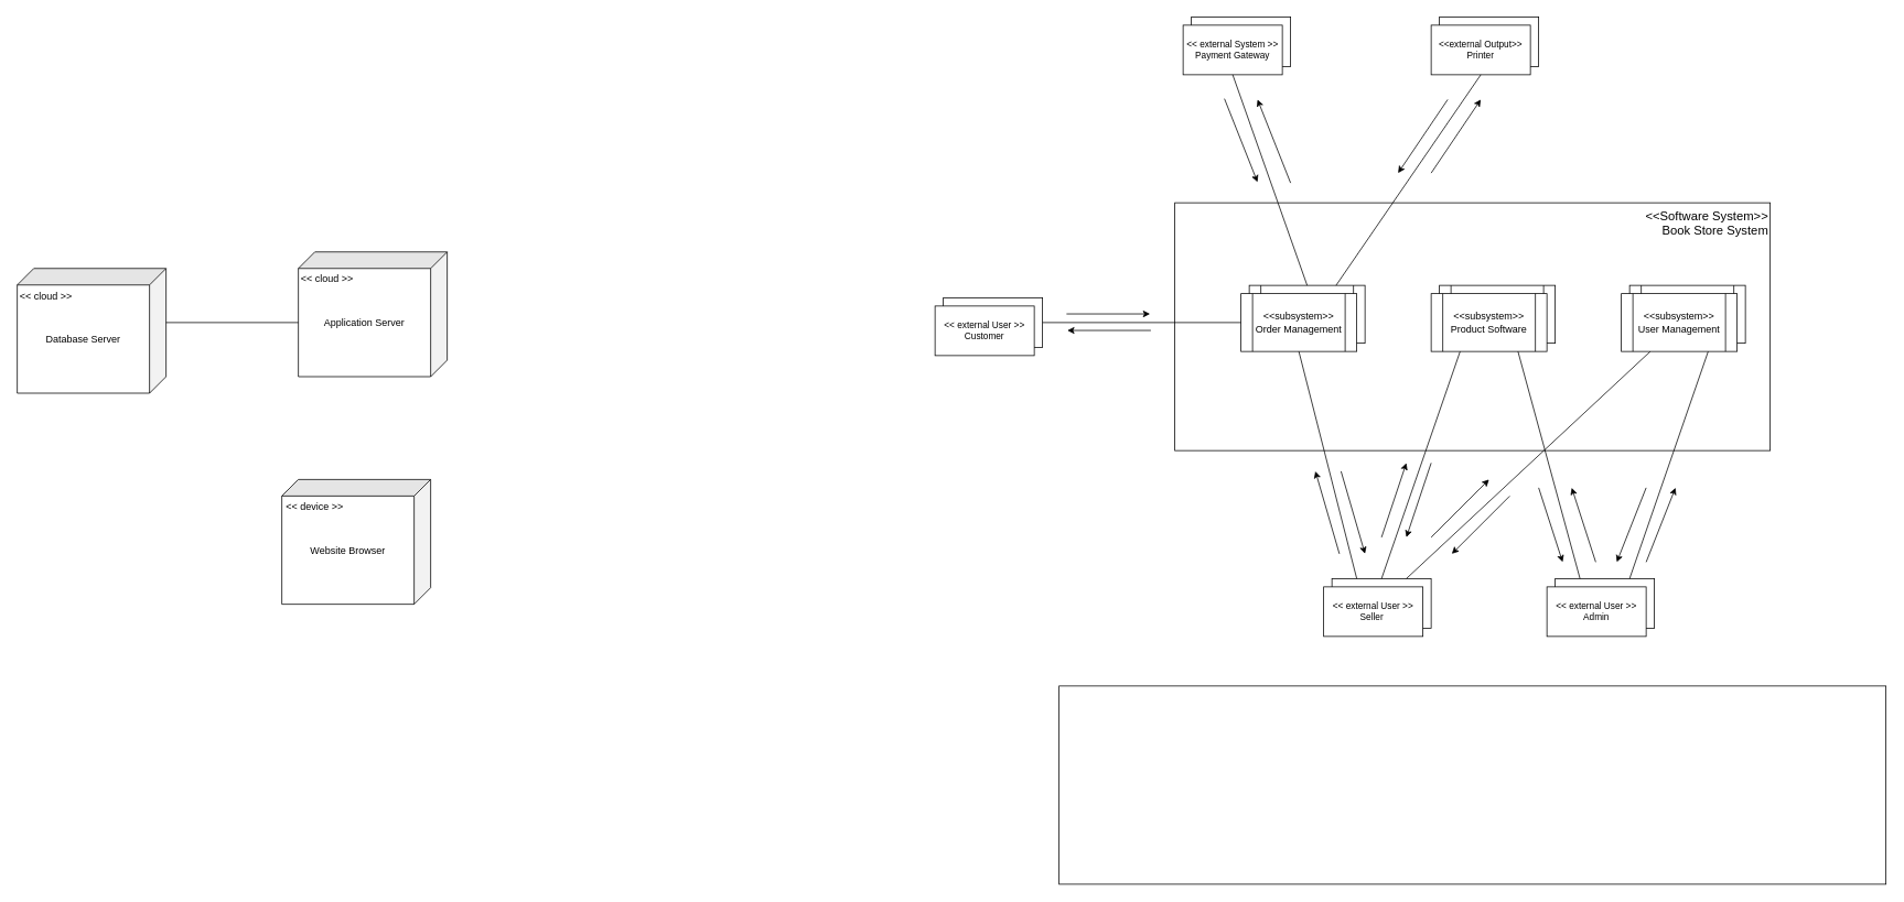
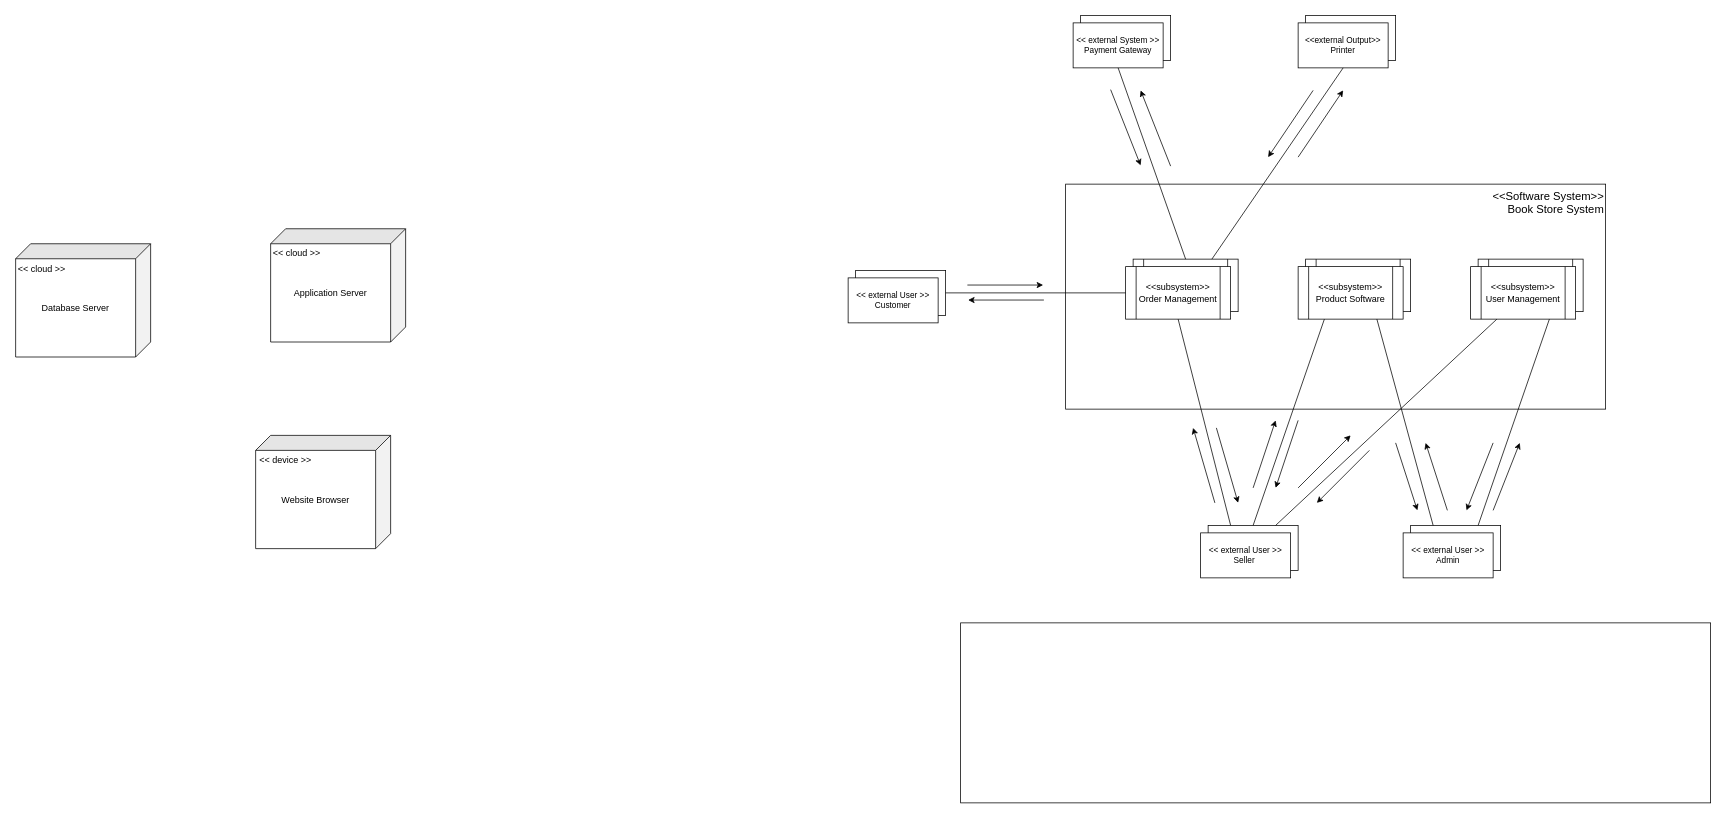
  <mxCell id="0" />
  <mxCell id="1" parent="0" />
  <mxCell id="2" value="&lt;font style=&quot;font-size: 15px;&quot;&gt;&amp;lt;&amp;lt;Software System&amp;gt;&amp;gt;&lt;/font&gt;&lt;div style=&quot;font-size: 15px;&quot;&gt;&lt;font style=&quot;font-size: 15px;&quot;&gt;Book Store System&lt;/font&gt;&lt;/div&gt;" style="rounded=0;whiteSpace=wrap;html=1;align=right;labelPosition=center;verticalLabelPosition=middle;verticalAlign=top;textDirection=ltr;fontSize=10;" vertex="1" parent="1"><mxGeometry x="1420" y="245" width="720" height="300" as="geometry" /></mxCell>
  <mxCell id="3" value="&lt;font style=&quot;font-size: 12px;&quot;&gt;&amp;lt;&amp;lt;subsystem&amp;gt;&amp;gt;&lt;/font&gt;&lt;div style=&quot;font-size: 12px;&quot;&gt;Order Management&lt;/div&gt;" style="shape=process;whiteSpace=wrap;html=1;backgroundOutline=1;fontSize=12;horizontal=1;" vertex="1" parent="1"><mxGeometry x="1510" y="345" width="140" height="70" as="geometry" /></mxCell>
  <mxCell id="4" value="&lt;font style=&quot;font-size: 12px;&quot;&gt;&amp;lt;&amp;lt;subsystem&amp;gt;&amp;gt;&lt;/font&gt;&lt;div style=&quot;font-size: 12px;&quot;&gt;Order Management&lt;/div&gt;" style="shape=process;whiteSpace=wrap;html=1;backgroundOutline=1;fontSize=12;" vertex="1" parent="1"><mxGeometry x="1500" y="355" width="140" height="70" as="geometry" /></mxCell>
  <mxCell id="5" value="&lt;font style=&quot;font-size: 12px;&quot;&gt;&amp;lt;&amp;lt;subsystem&amp;gt;&amp;gt;&lt;/font&gt;&lt;div style=&quot;font-size: 12px;&quot;&gt;Order Management&lt;/div&gt;" style="shape=process;whiteSpace=wrap;html=1;backgroundOutline=1;fontSize=12;horizontal=1;" vertex="1" parent="1"><mxGeometry x="1740" y="345" width="140" height="70" as="geometry" /></mxCell>
  <mxCell id="6" value="&lt;font style=&quot;font-size: 12px;&quot;&gt;&amp;lt;&amp;lt;subsystem&amp;gt;&amp;gt;&lt;/font&gt;&lt;div style=&quot;font-size: 12px;&quot;&gt;Product Software&lt;/div&gt;" style="shape=process;whiteSpace=wrap;html=1;backgroundOutline=1;fontSize=12;" vertex="1" parent="1"><mxGeometry x="1730" y="355" width="140" height="70" as="geometry" /></mxCell>
  <mxCell id="7" value="&lt;font style=&quot;font-size: 12px;&quot;&gt;&amp;lt;&amp;lt;subsystem&amp;gt;&amp;gt;&lt;/font&gt;&lt;div style=&quot;font-size: 12px;&quot;&gt;Order Management&lt;/div&gt;" style="shape=process;whiteSpace=wrap;html=1;backgroundOutline=1;fontSize=12;horizontal=1;" vertex="1" parent="1"><mxGeometry x="1970" y="345" width="140" height="70" as="geometry" /></mxCell>
  <mxCell id="8" value="&lt;font style=&quot;font-size: 12px;&quot;&gt;&amp;lt;&amp;lt;subsystem&amp;gt;&amp;gt;&lt;/font&gt;&lt;div style=&quot;font-size: 12px;&quot;&gt;User Management&lt;/div&gt;" style="shape=process;whiteSpace=wrap;html=1;backgroundOutline=1;fontSize=12;" vertex="1" parent="1"><mxGeometry x="1960" y="355" width="140" height="70" as="geometry" /></mxCell>
  <mxCell id="9" value="" style="rounded=0;whiteSpace=wrap;html=1;fontSize=11;" vertex="1" parent="1"><mxGeometry x="1440" y="20" width="120" height="60" as="geometry" /></mxCell>
  <mxCell id="10" value="&amp;lt;&amp;lt; external System &amp;gt;&amp;gt;&lt;div style=&quot;font-size: 11px;&quot;&gt;Payment Gateway&lt;/div&gt;" style="rounded=0;whiteSpace=wrap;html=1;fontSize=11;" vertex="1" parent="1"><mxGeometry x="1430" y="30" width="120" height="60" as="geometry" /></mxCell>
  <mxCell id="11" value="" style="rounded=0;whiteSpace=wrap;html=1;fontSize=11;" vertex="1" parent="1"><mxGeometry x="1740" y="20" width="120" height="60" as="geometry" /></mxCell>
  <mxCell id="12" value="&amp;lt;&amp;lt;external Output&amp;gt;&amp;gt;&lt;div style=&quot;font-size: 11px;&quot;&gt;Printer&lt;/div&gt;" style="rounded=0;whiteSpace=wrap;html=1;fontSize=11;" vertex="1" parent="1"><mxGeometry x="1730" y="30" width="120" height="60" as="geometry" /></mxCell>
  <mxCell id="13" value="" style="rounded=0;whiteSpace=wrap;html=1;fontSize=11;" vertex="1" parent="1"><mxGeometry x="1610" y="700" width="120" height="60" as="geometry" /></mxCell>
  <mxCell id="14" value="&amp;lt;&amp;lt; external User &amp;gt;&amp;gt;&lt;div style=&quot;font-size: 11px;&quot;&gt;Seller&amp;nbsp;&lt;/div&gt;" style="rounded=0;whiteSpace=wrap;html=1;fontSize=11;" vertex="1" parent="1"><mxGeometry x="1600" y="710" width="120" height="60" as="geometry" /></mxCell>
  <mxCell id="15" value="" style="rounded=0;whiteSpace=wrap;html=1;fontSize=11;" vertex="1" parent="1"><mxGeometry x="1880" y="700" width="120" height="60" as="geometry" /></mxCell>
  <mxCell id="16" value="&amp;lt;&amp;lt; external User &amp;gt;&amp;gt;&lt;div style=&quot;font-size: 11px;&quot;&gt;Admin&lt;/div&gt;" style="rounded=0;whiteSpace=wrap;html=1;fontSize=11;" vertex="1" parent="1"><mxGeometry x="1870" y="710" width="120" height="60" as="geometry" /></mxCell>
  <mxCell id="17" value="" style="rounded=0;whiteSpace=wrap;html=1;" vertex="1" parent="1"><mxGeometry x="1140" y="360" width="120" height="60" as="geometry" /></mxCell>
  <mxCell id="18" value="&amp;lt;&amp;lt; external User &amp;gt;&amp;gt;&lt;div style=&quot;font-size: 11px;&quot;&gt;Customer&lt;/div&gt;" style="rounded=0;whiteSpace=wrap;html=1;fontSize=11;" vertex="1" parent="1"><mxGeometry x="1130" y="370" width="120" height="60" as="geometry" /></mxCell>
  <mxCell id="19" value="" style="endArrow=none;html=1;rounded=0;exitX=0.5;exitY=0;exitDx=0;exitDy=0;entryX=0.5;entryY=1;entryDx=0;entryDy=0;" edge="1" parent="1" source="3" target="10"><mxGeometry width="50" height="50" relative="1" as="geometry"><mxPoint x="1700" y="410" as="sourcePoint" /><mxPoint x="1750" y="360" as="targetPoint" /></mxGeometry></mxCell>
  <mxCell id="20" value="" style="endArrow=none;html=1;rounded=0;exitX=0.75;exitY=0;exitDx=0;exitDy=0;entryX=0.5;entryY=1;entryDx=0;entryDy=0;" edge="1" parent="1" source="3" target="12"><mxGeometry width="50" height="50" relative="1" as="geometry"><mxPoint x="1740" y="360" as="sourcePoint" /><mxPoint x="1700" y="200" as="targetPoint" /></mxGeometry></mxCell>
  <mxCell id="21" value="" style="endArrow=none;html=1;rounded=0;exitX=0.25;exitY=0;exitDx=0;exitDy=0;entryX=0.5;entryY=1;entryDx=0;entryDy=0;" edge="1" parent="1" source="13" target="4"><mxGeometry width="50" height="50" relative="1" as="geometry"><mxPoint x="1480" y="660" as="sourcePoint" /><mxPoint x="1585" y="495" as="targetPoint" /></mxGeometry></mxCell>
  <mxCell id="22" value="" style="endArrow=none;html=1;rounded=0;exitX=0.5;exitY=0;exitDx=0;exitDy=0;entryX=0.25;entryY=1;entryDx=0;entryDy=0;" edge="1" parent="1" source="13" target="6"><mxGeometry width="50" height="50" relative="1" as="geometry"><mxPoint x="1640" y="600" as="sourcePoint" /><mxPoint x="1580" y="440" as="targetPoint" /></mxGeometry></mxCell>
  <mxCell id="23" value="" style="endArrow=none;html=1;rounded=0;exitX=0.75;exitY=0;exitDx=0;exitDy=0;entryX=0.25;entryY=1;entryDx=0;entryDy=0;" edge="1" parent="1" source="13" target="8"><mxGeometry width="50" height="50" relative="1" as="geometry"><mxPoint x="1670" y="600" as="sourcePoint" /><mxPoint x="1775" y="440" as="targetPoint" /></mxGeometry></mxCell>
  <mxCell id="24" value="" style="endArrow=none;html=1;rounded=0;exitX=0.25;exitY=0;exitDx=0;exitDy=0;entryX=0.75;entryY=1;entryDx=0;entryDy=0;" edge="1" parent="1" source="15" target="6"><mxGeometry width="50" height="50" relative="1" as="geometry"><mxPoint x="1700" y="600" as="sourcePoint" /><mxPoint x="2005" y="440" as="targetPoint" /></mxGeometry></mxCell>
  <mxCell id="25" value="" style="endArrow=none;html=1;rounded=0;exitX=0.75;exitY=0;exitDx=0;exitDy=0;entryX=0.75;entryY=1;entryDx=0;entryDy=0;" edge="1" parent="1" source="15" target="8"><mxGeometry width="50" height="50" relative="1" as="geometry"><mxPoint x="1880" y="600" as="sourcePoint" /><mxPoint x="1845" y="440" as="targetPoint" /></mxGeometry></mxCell>
  <mxCell id="26" value="" style="endArrow=none;html=1;rounded=0;exitX=0;exitY=0.5;exitDx=0;exitDy=0;entryX=1;entryY=0.5;entryDx=0;entryDy=0;" edge="1" parent="1" source="4" target="17"><mxGeometry width="50" height="50" relative="1" as="geometry"><mxPoint x="1890" y="610" as="sourcePoint" /><mxPoint x="1855" y="450" as="targetPoint" /></mxGeometry></mxCell>
  <mxCell id="27" value="" style="endArrow=classic;html=1;rounded=0;" edge="1" parent="1"><mxGeometry width="50" height="50" relative="1" as="geometry"><mxPoint x="1480" y="119" as="sourcePoint" /><mxPoint x="1520" y="220" as="targetPoint" /></mxGeometry></mxCell>
  <mxCell id="28" value="" style="endArrow=classic;html=1;rounded=0;" edge="1" parent="1"><mxGeometry width="50" height="50" relative="1" as="geometry"><mxPoint x="1560" y="221" as="sourcePoint" /><mxPoint x="1520" y="120" as="targetPoint" /></mxGeometry></mxCell>
  <mxCell id="29" value="" style="endArrow=classic;html=1;rounded=0;" edge="1" parent="1"><mxGeometry width="50" height="50" relative="1" as="geometry"><mxPoint x="1730" y="209" as="sourcePoint" /><mxPoint x="1790" y="120" as="targetPoint" /></mxGeometry></mxCell>
  <mxCell id="30" value="" style="endArrow=classic;html=1;rounded=0;" edge="1" parent="1"><mxGeometry width="50" height="50" relative="1" as="geometry"><mxPoint x="1750" y="120" as="sourcePoint" /><mxPoint x="1690" y="209" as="targetPoint" /></mxGeometry></mxCell>
  <mxCell id="31" value="" style="endArrow=classic;html=1;rounded=0;" edge="1" parent="1"><mxGeometry width="50" height="50" relative="1" as="geometry"><mxPoint x="1619" y="670" as="sourcePoint" /><mxPoint x="1590" y="570" as="targetPoint" /></mxGeometry></mxCell>
  <mxCell id="32" value="" style="endArrow=classic;html=1;rounded=0;" edge="1" parent="1"><mxGeometry width="50" height="50" relative="1" as="geometry"><mxPoint x="1621" y="570" as="sourcePoint" /><mxPoint x="1650" y="670" as="targetPoint" /></mxGeometry></mxCell>
  <mxCell id="33" value="" style="endArrow=classic;html=1;rounded=0;" edge="1" parent="1"><mxGeometry width="50" height="50" relative="1" as="geometry"><mxPoint x="1670" y="650" as="sourcePoint" /><mxPoint x="1700" y="560" as="targetPoint" /></mxGeometry></mxCell>
  <mxCell id="34" value="" style="endArrow=classic;html=1;rounded=0;" edge="1" parent="1"><mxGeometry width="50" height="50" relative="1" as="geometry"><mxPoint x="1730" y="560" as="sourcePoint" /><mxPoint x="1700" y="650" as="targetPoint" /></mxGeometry></mxCell>
  <mxCell id="35" value="" style="endArrow=classic;html=1;rounded=0;" edge="1" parent="1"><mxGeometry width="50" height="50" relative="1" as="geometry"><mxPoint x="1730" y="650" as="sourcePoint" /><mxPoint x="1800" y="580" as="targetPoint" /></mxGeometry></mxCell>
  <mxCell id="36" value="" style="endArrow=classic;html=1;rounded=0;" edge="1" parent="1"><mxGeometry width="50" height="50" relative="1" as="geometry"><mxPoint x="1825" y="600" as="sourcePoint" /><mxPoint x="1755" y="670" as="targetPoint" /></mxGeometry></mxCell>
  <mxCell id="37" value="" style="endArrow=classic;html=1;rounded=0;" edge="1" parent="1"><mxGeometry width="50" height="50" relative="1" as="geometry"><mxPoint x="1860" y="590" as="sourcePoint" /><mxPoint x="1889" y="680" as="targetPoint" /></mxGeometry></mxCell>
  <mxCell id="38" value="" style="endArrow=classic;html=1;rounded=0;" edge="1" parent="1"><mxGeometry width="50" height="50" relative="1" as="geometry"><mxPoint x="1929" y="680" as="sourcePoint" /><mxPoint x="1900" y="590" as="targetPoint" /></mxGeometry></mxCell>
  <mxCell id="39" value="" style="endArrow=classic;html=1;rounded=0;" edge="1" parent="1"><mxGeometry width="50" height="50" relative="1" as="geometry"><mxPoint x="1990" y="680" as="sourcePoint" /><mxPoint x="2025.5" y="590" as="targetPoint" /></mxGeometry></mxCell>
  <mxCell id="40" value="" style="endArrow=classic;html=1;rounded=0;" edge="1" parent="1"><mxGeometry width="50" height="50" relative="1" as="geometry"><mxPoint x="1990" y="590" as="sourcePoint" /><mxPoint x="1954.5" y="680" as="targetPoint" /></mxGeometry></mxCell>
  <mxCell id="41" value="" style="endArrow=classic;html=1;rounded=0;" edge="1" parent="1"><mxGeometry width="50" height="50" relative="1" as="geometry"><mxPoint x="1289" y="379.55" as="sourcePoint" /><mxPoint x="1390" y="379.55" as="targetPoint" /></mxGeometry></mxCell>
  <mxCell id="42" value="" style="endArrow=classic;html=1;rounded=0;" edge="1" parent="1"><mxGeometry width="50" height="50" relative="1" as="geometry"><mxPoint x="1391" y="399.55" as="sourcePoint" /><mxPoint x="1290" y="399.55" as="targetPoint" /></mxGeometry></mxCell>
  <mxCell id="43" value="Database Server" style="shape=cube;whiteSpace=wrap;html=1;boundedLbl=1;backgroundOutline=1;darkOpacity=0.05;darkOpacity2=0.1;direction=south;" vertex="1" parent="1"><mxGeometry x="20" y="324.5" width="180" height="151" as="geometry" /></mxCell>
  <mxCell id="44" value="Application Server" style="shape=cube;whiteSpace=wrap;html=1;boundedLbl=1;backgroundOutline=1;darkOpacity=0.05;darkOpacity2=0.1;direction=south;" vertex="1" parent="1"><mxGeometry x="360" y="304.5" width="180" height="151" as="geometry" /></mxCell>
  <mxCell id="45" value="Website Browser" style="shape=cube;whiteSpace=wrap;html=1;boundedLbl=1;backgroundOutline=1;darkOpacity=0.05;darkOpacity2=0.1;direction=south;" vertex="1" parent="1"><mxGeometry x="340" y="580" width="180" height="151" as="geometry" /></mxCell>
- <mxCell id="46" value="" style="endArrow=none;html=1;rounded=0;exitX=0;exitY=0;exitDx=85.5;exitDy=180;exitPerimeter=0;entryX=0;entryY=0;entryDx=65.5;entryDy=0;entryPerimeter=0;" edge="1" parent="1" source="44" target="43"><mxGeometry width="50" height="50" relative="1" as="geometry"><mxPoint x="170" y="490" as="sourcePoint" /><mxPoint x="220" y="440" as="targetPoint" /></mxGeometry></mxCell>
  <mxCell id="47" value="&amp;lt;&amp;lt; cloud &amp;gt;&amp;gt;" style="text;html=1;align=center;verticalAlign=middle;whiteSpace=wrap;rounded=0;" vertex="1" parent="1"><mxGeometry x="20" y="345" width="70" height="25" as="geometry" /></mxCell>
  <mxCell id="48" value="&amp;lt;&amp;lt; cloud &amp;gt;&amp;gt;" style="text;html=1;align=center;verticalAlign=middle;whiteSpace=wrap;rounded=0;" vertex="1" parent="1"><mxGeometry x="360" y="324.5" width="70" height="25" as="geometry" /></mxCell>
  <mxCell id="49" value="&amp;lt;&amp;lt; device &amp;gt;&amp;gt;" style="text;html=1;align=center;verticalAlign=middle;whiteSpace=wrap;rounded=0;" vertex="1" parent="1"><mxGeometry x="340" y="600" width="80" height="25" as="geometry" /></mxCell>
  <mxCell id="50" value="" style="rounded=0;whiteSpace=wrap;html=1;" vertex="1" parent="1"><mxGeometry x="1280" y="830" width="1000" height="240" as="geometry" /></mxCell>
